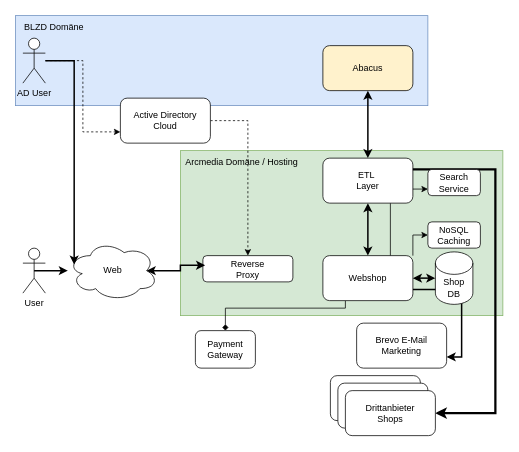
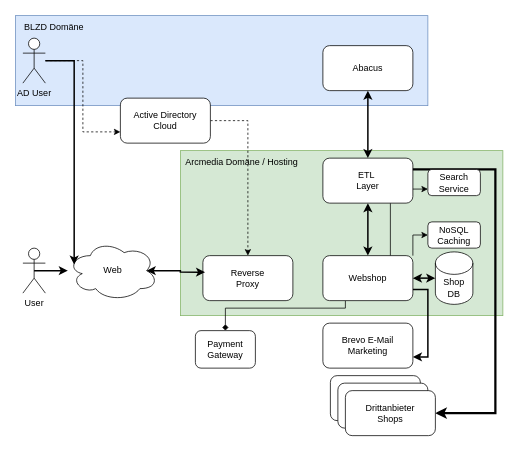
  <mxCell id="0" />
  <mxCell id="1" parent="0" />
  <mxCell id="2" value="" style="rounded=0;whiteSpace=wrap;html=1;fillColor=#dae8fc;strokeColor=#6c8ebf;" vertex="1" parent="1"><mxGeometry x="20" y="20" width="550" height="120" as="geometry" /></mxCell>
  <mxCell id="3" value="" style="rounded=0;whiteSpace=wrap;html=1;fillColor=#d5e8d4;strokeColor=#82b366;" vertex="1" parent="1"><mxGeometry x="240" y="200" width="430" height="220" as="geometry" /></mxCell>
  <mxCell id="4" value="Web" style="ellipse;shape=cloud;whiteSpace=wrap;html=1;" vertex="1" parent="1"><mxGeometry x="90" y="320" width="120" height="80" as="geometry" /></mxCell>
  <mxCell id="5" style="edgeStyle=orthogonalEdgeStyle;rounded=0;orthogonalLoop=1;jettySize=auto;html=1;exitX=0.5;exitY=0.5;exitDx=0;exitDy=0;exitPerimeter=0;strokeWidth=2;" edge="1" parent="1" source="7" target="4"><mxGeometry relative="1" as="geometry" /></mxCell>
  <mxCell id="6" style="edgeStyle=orthogonalEdgeStyle;rounded=0;orthogonalLoop=1;jettySize=auto;html=1;entryX=0;entryY=0.75;entryDx=0;entryDy=0;dashed=1;" edge="1" parent="1" source="22" target="20"><mxGeometry relative="1" as="geometry" /></mxCell>
  <mxCell id="7" value="User" style="shape=umlActor;verticalLabelPosition=bottom;verticalAlign=top;html=1;outlineConnect=0;" vertex="1" parent="1"><mxGeometry x="30" y="330" width="30" height="60" as="geometry" /></mxCell>
  <mxCell id="8" style="edgeStyle=orthogonalEdgeStyle;rounded=0;orthogonalLoop=1;jettySize=auto;html=1;exitX=0.5;exitY=0;exitDx=0;exitDy=0;entryX=0.5;entryY=1;entryDx=0;entryDy=0;startArrow=classic;startFill=1;strokeWidth=2;" edge="1" parent="1" source="12" target="13"><mxGeometry relative="1" as="geometry" /></mxCell>
  <mxCell id="9" style="edgeStyle=orthogonalEdgeStyle;rounded=0;orthogonalLoop=1;jettySize=auto;html=1;exitX=1;exitY=0.75;exitDx=0;exitDy=0;entryX=1;entryY=0.75;entryDx=0;entryDy=0;strokeWidth=2;" edge="1" parent="1" source="12" target="31"><mxGeometry relative="1" as="geometry" /></mxCell>
  <mxCell id="10" style="edgeStyle=orthogonalEdgeStyle;rounded=0;orthogonalLoop=1;jettySize=auto;html=1;exitX=0.75;exitY=0;exitDx=0;exitDy=0;entryX=0;entryY=0.75;entryDx=0;entryDy=0;" edge="1" parent="1" source="12" target="34"><mxGeometry relative="1" as="geometry" /></mxCell>
  <mxCell id="11" style="edgeStyle=orthogonalEdgeStyle;rounded=0;orthogonalLoop=1;jettySize=auto;html=1;exitX=0.25;exitY=1;exitDx=0;exitDy=0;entryX=0.5;entryY=0;entryDx=0;entryDy=0;endArrow=diamond;" edge="1" parent="1" source="12" target="35"><mxGeometry relative="1" as="geometry"><Array as="points"><mxPoint x="460" y="410" /><mxPoint x="300" y="410" /></Array></mxGeometry></mxCell>
  <mxCell id="12" value="Webshop" style="rounded=1;whiteSpace=wrap;html=1;" vertex="1" parent="1"><mxGeometry x="430" y="340" width="120" height="60" as="geometry" /></mxCell>
  <mxCell id="13" value="ETL&amp;nbsp;&lt;div&gt;Layer&lt;/div&gt;" style="rounded=1;whiteSpace=wrap;html=1;" vertex="1" parent="1"><mxGeometry x="430" y="210" width="120" height="60" as="geometry" /></mxCell>
  <mxCell id="14" value="Shop&lt;div&gt;DB&lt;/div&gt;" style="shape=cylinder3;whiteSpace=wrap;html=1;boundedLbl=1;backgroundOutline=1;size=15;" vertex="1" parent="1"><mxGeometry x="580" y="335" width="50" height="70" as="geometry" /></mxCell>
  <mxCell id="15" style="edgeStyle=orthogonalEdgeStyle;rounded=0;orthogonalLoop=1;jettySize=auto;html=1;exitX=1;exitY=0.5;exitDx=0;exitDy=0;entryX=0;entryY=0.5;entryDx=0;entryDy=0;entryPerimeter=0;startArrow=classic;startFill=1;strokeWidth=2;" edge="1" parent="1" source="12" target="14"><mxGeometry relative="1" as="geometry" /></mxCell>
- <mxCell id="16" value="Reverse&lt;div&gt;Proxy&lt;/div&gt;" style="rounded=1;whiteSpace=wrap;html=1;" vertex="1" parent="1"><mxGeometry x="270" y="340" width="120" height="35" as="geometry" /></mxCell>
+ <mxCell id="16" value="Reverse&lt;div&gt;Proxy&lt;/div&gt;" style="rounded=1;whiteSpace=wrap;html=1;" vertex="1" parent="1"><mxGeometry x="270" y="340" width="120" height="60" as="geometry" /></mxCell>
  <mxCell id="17" style="edgeStyle=orthogonalEdgeStyle;rounded=0;orthogonalLoop=1;jettySize=auto;html=1;exitX=0.875;exitY=0.5;exitDx=0;exitDy=0;exitPerimeter=0;entryX=0.025;entryY=0.367;entryDx=0;entryDy=0;entryPerimeter=0;startArrow=classic;startFill=1;strokeWidth=2;" edge="1" parent="1" source="4" target="16"><mxGeometry relative="1" as="geometry" /></mxCell>
- <mxCell id="18" value="Abacus" style="rounded=1;whiteSpace=wrap;html=1;fillColor=#fff2cc;" vertex="1" parent="1"><mxGeometry x="430" y="60" width="120" height="60" as="geometry" /></mxCell>
+ <mxCell id="18" value="Abacus" style="rounded=1;whiteSpace=wrap;html=1;" vertex="1" parent="1"><mxGeometry x="430" y="60" width="120" height="60" as="geometry" /></mxCell>
  <mxCell id="19" style="edgeStyle=orthogonalEdgeStyle;rounded=0;orthogonalLoop=1;jettySize=auto;html=1;exitX=1;exitY=0.5;exitDx=0;exitDy=0;dashed=1;" edge="1" parent="1" source="20" target="16"><mxGeometry relative="1" as="geometry" /></mxCell>
  <mxCell id="20" value="Active Directory Cloud" style="rounded=1;whiteSpace=wrap;html=1;" vertex="1" parent="1"><mxGeometry x="160" y="130" width="120" height="60" as="geometry" /></mxCell>
  <mxCell id="21" style="edgeStyle=orthogonalEdgeStyle;rounded=0;orthogonalLoop=1;jettySize=auto;html=1;entryX=0.5;entryY=1;entryDx=0;entryDy=0;startArrow=classic;startFill=1;strokeWidth=2;exitX=0.5;exitY=0;exitDx=0;exitDy=0;" edge="1" parent="1" source="13" target="18"><mxGeometry relative="1" as="geometry"><mxPoint x="490" y="240" as="sourcePoint" /><mxPoint x="489.5" y="110" as="targetPoint" /></mxGeometry></mxCell>
  <mxCell id="22" value="AD User" style="shape=umlActor;verticalLabelPosition=bottom;verticalAlign=top;html=1;outlineConnect=0;" vertex="1" parent="1"><mxGeometry x="30" y="50" width="30" height="60" as="geometry" /></mxCell>
  <mxCell id="23" style="edgeStyle=orthogonalEdgeStyle;rounded=0;orthogonalLoop=1;jettySize=auto;html=1;strokeWidth=2;entryX=0.07;entryY=0.4;entryDx=0;entryDy=0;entryPerimeter=0;" edge="1" parent="1" source="22" target="4"><mxGeometry relative="1" as="geometry"><mxPoint x="22.5" y="210" as="sourcePoint" /><mxPoint x="67.5" y="210" as="targetPoint" /></mxGeometry></mxCell>
  <mxCell id="24" style="edgeStyle=orthogonalEdgeStyle;rounded=0;orthogonalLoop=1;jettySize=auto;html=1;exitX=1;exitY=0.25;exitDx=0;exitDy=0;strokeWidth=3;" edge="1" parent="1" source="13"><mxGeometry relative="1" as="geometry"><mxPoint x="580" y="550" as="targetPoint" /><Array as="points"><mxPoint x="660" y="225" /></Array></mxGeometry></mxCell>
  <mxCell id="25" value="Arcmedia Domäne / Hosting" style="text;html=1;align=left;verticalAlign=middle;whiteSpace=wrap;rounded=0;" vertex="1" parent="1"><mxGeometry x="245" y="200" width="190" height="30" as="geometry" /></mxCell>
  <mxCell id="26" value="BLZD Domäne" style="text;html=1;align=left;verticalAlign=middle;whiteSpace=wrap;rounded=0;" vertex="1" parent="1"><mxGeometry x="30" y="20" width="110" height="30" as="geometry" /></mxCell>
  <mxCell id="27" value="" style="group" vertex="1" connectable="0" parent="1"><mxGeometry x="440" y="500" width="140" height="80" as="geometry" /></mxCell>
  <mxCell id="28" value="Drittanbieter&lt;div&gt;Shops&lt;/div&gt;" style="rounded=1;whiteSpace=wrap;html=1;" vertex="1" parent="27"><mxGeometry width="120" height="60" as="geometry" /></mxCell>
  <mxCell id="29" value="Drittanbieter&lt;div&gt;Shops&lt;/div&gt;" style="rounded=1;whiteSpace=wrap;html=1;" vertex="1" parent="27"><mxGeometry x="10" y="10" width="120" height="60" as="geometry" /></mxCell>
  <mxCell id="30" value="Drittanbieter&lt;div&gt;Shops&lt;/div&gt;" style="rounded=1;whiteSpace=wrap;html=1;" vertex="1" parent="27"><mxGeometry x="20" y="20" width="120" height="60" as="geometry" /></mxCell>
- <mxCell id="31" value="Brevo E-Mail Marketing" style="rounded=1;whiteSpace=wrap;html=1;" vertex="1" parent="1"><mxGeometry x="475" y="430" width="120" height="60" as="geometry" /></mxCell>
+ <mxCell id="31" value="Brevo E-Mail Marketing" style="rounded=1;whiteSpace=wrap;html=1;" vertex="1" parent="1"><mxGeometry x="430" y="430" width="120" height="60" as="geometry" /></mxCell>
  <mxCell id="32" style="edgeStyle=orthogonalEdgeStyle;rounded=0;orthogonalLoop=1;jettySize=auto;html=1;exitX=0;exitY=0.5;exitDx=0;exitDy=0;entryX=1;entryY=0;entryDx=0;entryDy=0;startArrow=classic;startFill=1;endArrow=none;endFill=0;" edge="1" parent="1" source="33" target="12"><mxGeometry relative="1" as="geometry" /></mxCell>
  <mxCell id="33" value="NoSQL Caching" style="rounded=1;whiteSpace=wrap;html=1;" vertex="1" parent="1"><mxGeometry x="570" y="295" width="70" height="35" as="geometry" /></mxCell>
  <mxCell id="34" value="Search Service" style="rounded=1;whiteSpace=wrap;html=1;" vertex="1" parent="1"><mxGeometry x="570" y="225" width="70" height="35" as="geometry" /></mxCell>
  <mxCell id="35" value="Payment Gateway" style="rounded=1;whiteSpace=wrap;html=1;" vertex="1" parent="1"><mxGeometry x="260" y="440" width="80" height="50" as="geometry" /></mxCell>
